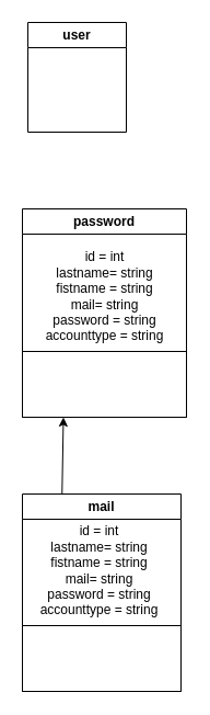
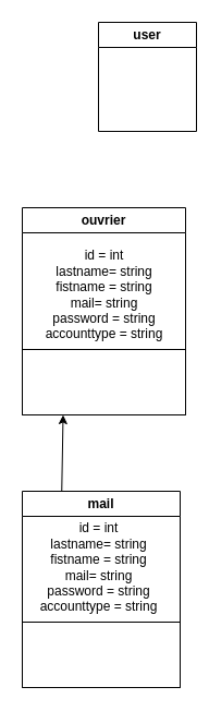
  <mxCell id="0" />
  <mxCell id="1" parent="0" />
- <mxCell id="2" value="user" style="swimlane;whiteSpace=wrap;html=1;" vertex="1" parent="1"><mxGeometry x="25" y="20" width="90" height="100" as="geometry" /></mxCell>
- <mxCell id="3" value="password" style="swimlane;whiteSpace=wrap;html=1;" vertex="1" parent="1"><mxGeometry x="20" y="190" width="150" height="190" as="geometry" /></mxCell>
+ <mxCell id="2" value="user" style="swimlane;whiteSpace=wrap;html=1;" vertex="1" parent="1"><mxGeometry x="90" y="20" width="90" height="100" as="geometry" /></mxCell>
+ <mxCell id="3" value="ouvrier" style="swimlane;whiteSpace=wrap;html=1;" vertex="1" parent="1"><mxGeometry x="20" y="190" width="150" height="190" as="geometry" /></mxCell>
  <mxCell id="4" value="id = int&lt;br&gt;lastname= string&lt;br&gt;fistname = string&lt;br&gt;mail= string&lt;br&gt;password = string&lt;br&gt;accounttype = string" style="text;html=1;align=center;verticalAlign=middle;resizable=0;points=[];autosize=1;strokeColor=none;fillColor=none;" vertex="1" parent="3"><mxGeometry x="10" y="30" width="130" height="100" as="geometry" /></mxCell>
  <mxCell id="5" value="" style="swimlane;startSize=0;" vertex="1" parent="3"><mxGeometry y="130" width="150" height="60" as="geometry" /></mxCell>
  <mxCell id="6" style="edgeStyle=none;html=1;exitX=0.25;exitY=0;exitDx=0;exitDy=0;entryX=0.25;entryY=1;entryDx=0;entryDy=0;" edge="1" parent="1" source="7" target="5"><mxGeometry relative="1" as="geometry" /></mxCell>
  <mxCell id="7" value="mail" style="swimlane;whiteSpace=wrap;html=1;startSize=23;" vertex="1" parent="1"><mxGeometry x="20" y="450" width="145" height="180" as="geometry" /></mxCell>
  <mxCell id="8" value="id = int&lt;br&gt;lastname= string&lt;br&gt;fistname = string&lt;br&gt;mail= string&lt;br&gt;password = string&lt;br&gt;accounttype = string" style="text;html=1;align=center;verticalAlign=middle;resizable=0;points=[];autosize=1;strokeColor=none;fillColor=none;" vertex="1" parent="7"><mxGeometry x="5" y="20" width="130" height="100" as="geometry" /></mxCell>
  <mxCell id="9" value="" style="swimlane;startSize=0;" vertex="1" parent="7"><mxGeometry y="120" width="145" height="60" as="geometry" /></mxCell>
